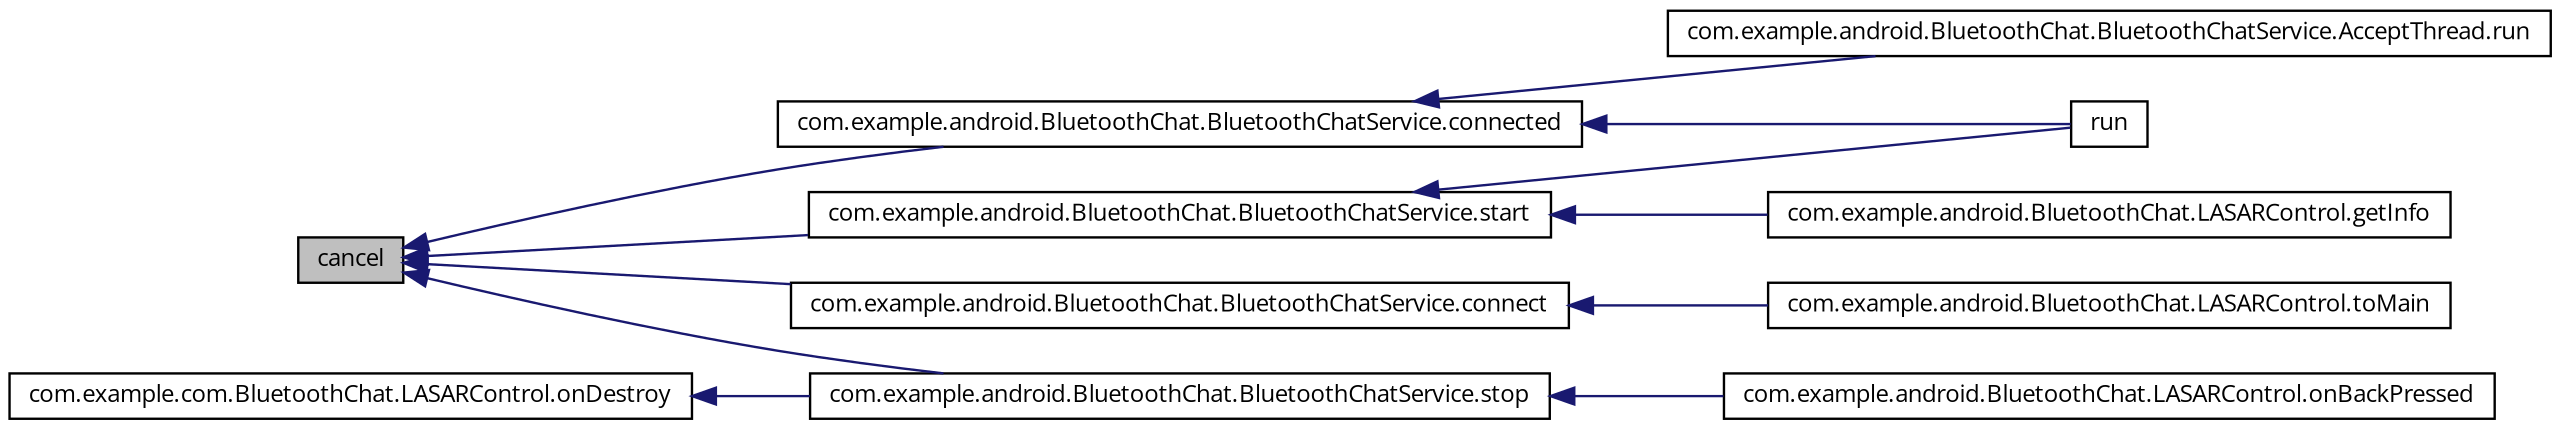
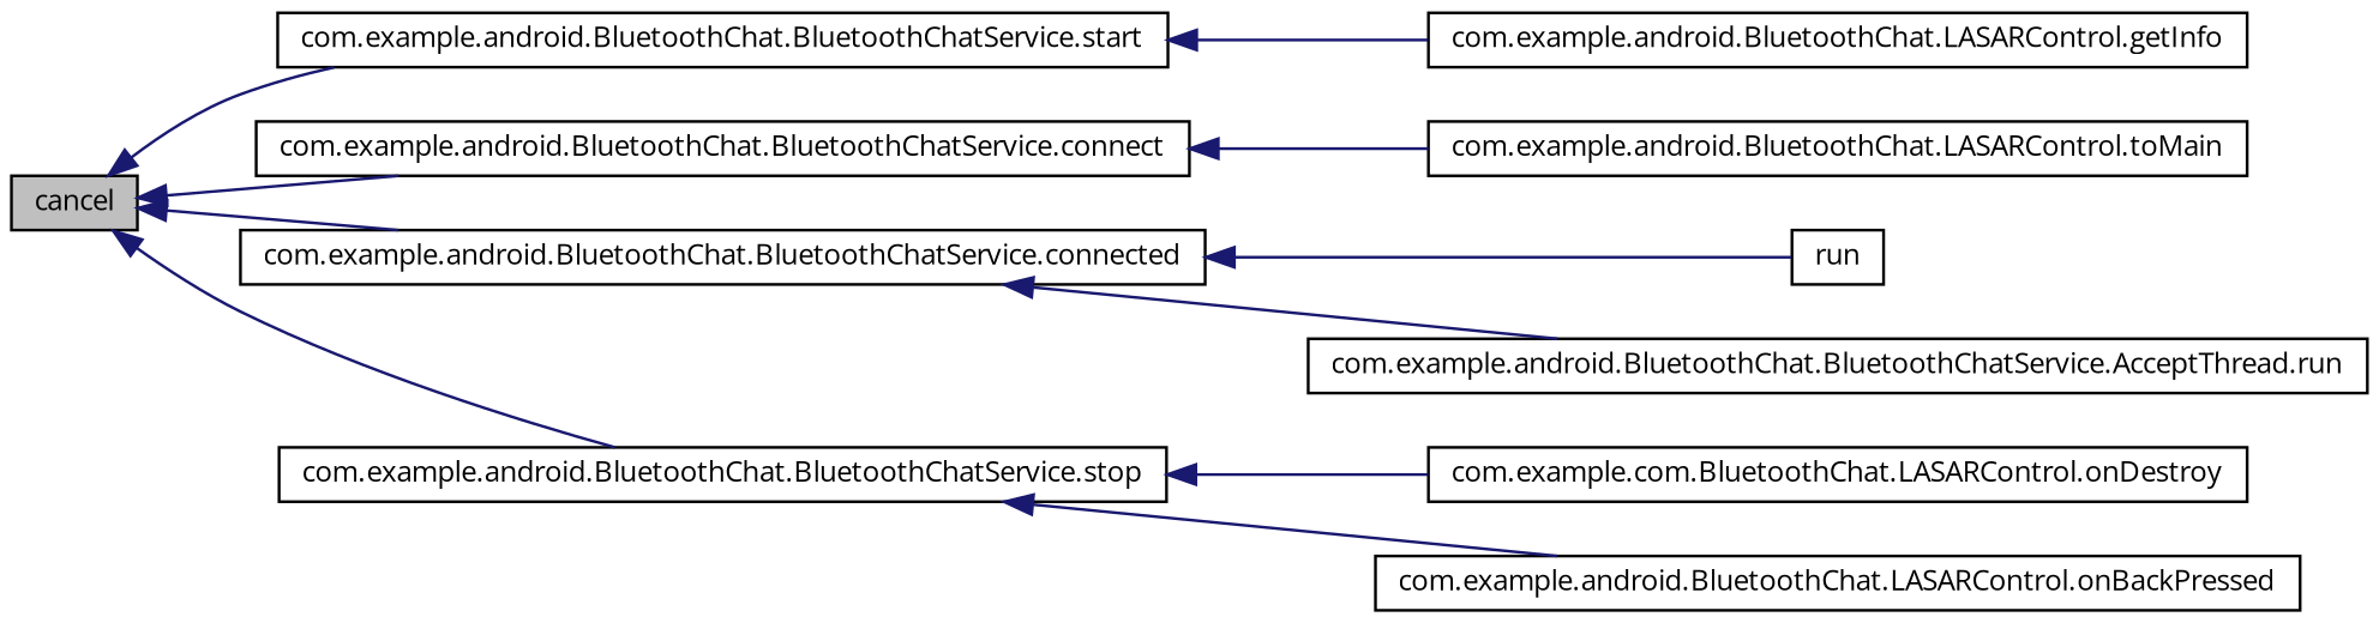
  digraph {
    fontname="Open Sans"
    rankdir=LR
    node [color=black fillcolor=white fontname="Open Sans" fontsize=10 shape=record style=filled]
    edge [color=midnightblue dir=back fontname="Open Sans" fontsize=10 labelfontname=Helvetica labelfontsize=10 style=solid]
    n1 [fillcolor=grey75 fontcolor=black height=0.2 label=cancel width=0.4]
    n2 [height=0.2 label="com.example.android.BluetoothChat.BluetoothChatService.start" width=0.4]
    n3 [height=0.2 label="com.example.android.BluetoothChat.BluetoothChatService.connect" width=0.4]
    n4 [height=0.2 label="com.example.android.BluetoothChat.BluetoothChatService.connected" width=0.4]
    n5 [height=0.2 label="com.example.android.BluetoothChat.BluetoothChatService.stop" width=0.4]
    n6 [height=0.2 label=run width=0.4]
    n7 [height=0.2 label="com.example.android.BluetoothChat.LASARControl.getInfo" width=0.4]
    n8 [height=0.2 label="com.example.android.BluetoothChat.LASARControl.toMain" width=0.4]
    n9 [height=0.2 label="com.example.android.BluetoothChat.BluetoothChatService.AcceptThread.run" width=0.4]
    n10 [height=0.2 label="com.example.com.BluetoothChat.LASARControl.onDestroy" width=0.4]
    n11 [height=0.2 label="com.example.android.BluetoothChat.LASARControl.onBackPressed" width=0.4]
    n1 -> n2
    n1 -> n3
    n1 -> n4
    n1 -> n5
-   n2 -> n6
    n2 -> n7
    n3 -> n8
    n4 -> n6
    n4 -> n9
-   n10 -> n5
+   n5 -> n10
    n5 -> n11
  }
